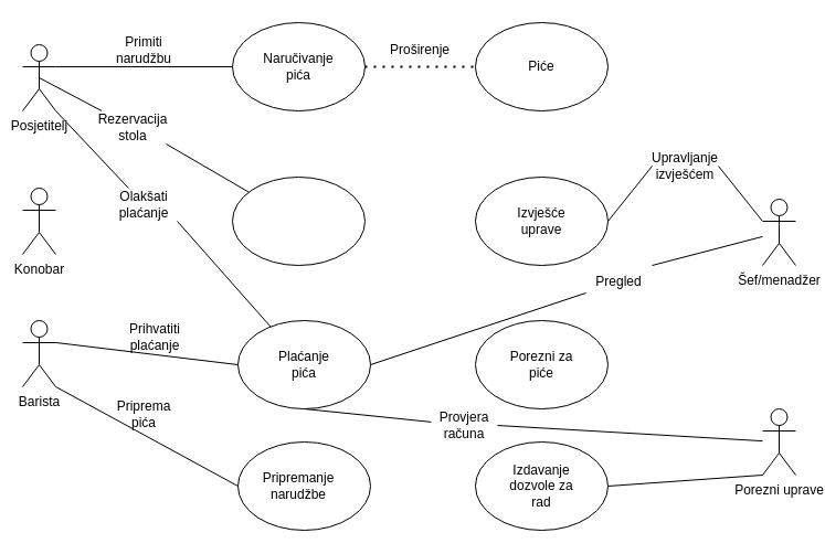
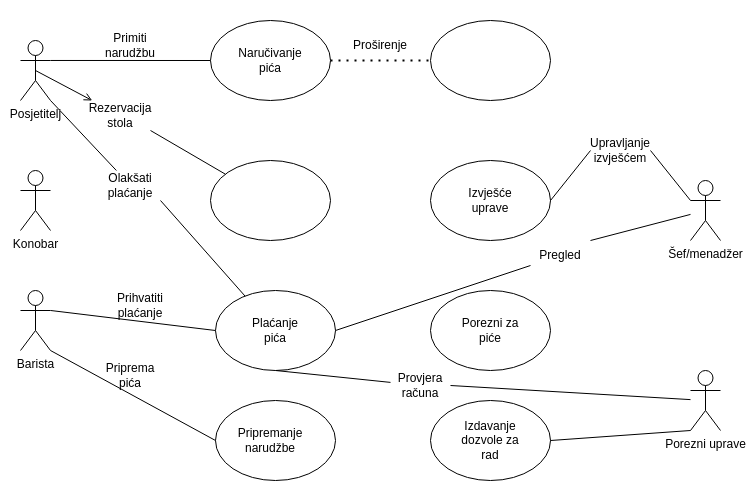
  <mxCell id="0" />
  <mxCell id="1" parent="0" />
  <mxCell id="2" value="Posjetitelj" style="shape=umlActor;verticalLabelPosition=bottom;verticalAlign=top;html=1;outlineConnect=0;" parent="1" vertex="1"><mxGeometry x="20" y="40" width="30" height="60" as="geometry" /></mxCell>
  <mxCell id="3" value="Konobar" style="shape=umlActor;verticalLabelPosition=bottom;verticalAlign=top;html=1;outlineConnect=0;" parent="1" vertex="1"><mxGeometry x="20" y="170" width="30" height="60" as="geometry" /></mxCell>
  <mxCell id="4" value="Barista" style="shape=umlActor;verticalLabelPosition=bottom;verticalAlign=top;html=1;outlineConnect=0;" parent="1" vertex="1"><mxGeometry x="20" y="290" width="30" height="60" as="geometry" /></mxCell>
  <mxCell id="5" value="" style="ellipse;whiteSpace=wrap;html=1;" parent="1" vertex="1"><mxGeometry x="210" y="20" width="120" height="80" as="geometry" /></mxCell>
  <mxCell id="6" value="Naručivanje pića" style="text;html=1;strokeColor=none;fillColor=none;align=center;verticalAlign=middle;whiteSpace=wrap;rounded=0;" parent="1" vertex="1"><mxGeometry x="240" y="45" width="60" height="30" as="geometry" /></mxCell>
  <mxCell id="7" value="" style="ellipse;whiteSpace=wrap;html=1;" parent="1" vertex="1"><mxGeometry x="210" y="160" width="120" height="80" as="geometry" /></mxCell>
  <mxCell id="8" value="" style="ellipse;whiteSpace=wrap;html=1;" parent="1" vertex="1"><mxGeometry x="215" y="290" width="120" height="80" as="geometry" /></mxCell>
  <mxCell id="9" value="" style="ellipse;whiteSpace=wrap;html=1;" parent="1" vertex="1"><mxGeometry x="215" y="400" width="120" height="80" as="geometry" /></mxCell>
  <mxCell id="10" value="Plaćanje pića" style="text;html=1;strokeColor=none;fillColor=none;align=center;verticalAlign=middle;whiteSpace=wrap;rounded=0;" parent="1" vertex="1"><mxGeometry x="245" y="315" width="60" height="30" as="geometry" /></mxCell>
  <mxCell id="11" value="Pripremanje narudžbe" style="text;html=1;strokeColor=none;fillColor=none;align=center;verticalAlign=middle;whiteSpace=wrap;rounded=0;" parent="1" vertex="1"><mxGeometry x="240" y="425" width="60" height="30" as="geometry" /></mxCell>
  <mxCell id="12" value="" style="ellipse;whiteSpace=wrap;html=1;" parent="1" vertex="1"><mxGeometry x="430" y="20" width="120" height="80" as="geometry" /></mxCell>
- <mxCell id="13" value="Piće" style="text;html=1;strokeColor=none;fillColor=none;align=center;verticalAlign=middle;whiteSpace=wrap;rounded=0;" parent="1" vertex="1"><mxGeometry x="460" y="45" width="60" height="30" as="geometry" /></mxCell>
  <mxCell id="14" value="" style="ellipse;whiteSpace=wrap;html=1;" parent="1" vertex="1"><mxGeometry x="430" y="160" width="120" height="80" as="geometry" /></mxCell>
  <mxCell id="15" value="Izvješće uprave" style="text;html=1;strokeColor=none;fillColor=none;align=center;verticalAlign=middle;whiteSpace=wrap;rounded=0;" parent="1" vertex="1"><mxGeometry x="460" y="185" width="60" height="30" as="geometry" /></mxCell>
  <mxCell id="16" value="" style="ellipse;whiteSpace=wrap;html=1;" parent="1" vertex="1"><mxGeometry x="430" y="290" width="120" height="80" as="geometry" /></mxCell>
  <mxCell id="17" value="Porezni za piće" style="text;html=1;strokeColor=none;fillColor=none;align=center;verticalAlign=middle;whiteSpace=wrap;rounded=0;" parent="1" vertex="1"><mxGeometry x="460" y="315" width="60" height="30" as="geometry" /></mxCell>
  <mxCell id="18" value="" style="ellipse;whiteSpace=wrap;html=1;" parent="1" vertex="1"><mxGeometry x="430" y="400" width="120" height="80" as="geometry" /></mxCell>
  <mxCell id="19" value="Izdavanje dozvole za rad" style="text;html=1;strokeColor=none;fillColor=none;align=center;verticalAlign=middle;whiteSpace=wrap;rounded=0;" parent="1" vertex="1"><mxGeometry x="460" y="425" width="60" height="30" as="geometry" /></mxCell>
  <mxCell id="20" value="Šef/menadžer" style="shape=umlActor;verticalLabelPosition=bottom;verticalAlign=top;html=1;outlineConnect=0;" parent="1" vertex="1"><mxGeometry x="690" y="180" width="30" height="60" as="geometry" /></mxCell>
  <mxCell id="21" value="Porezni uprave" style="shape=umlActor;verticalLabelPosition=bottom;verticalAlign=top;html=1;outlineConnect=0;" parent="1" vertex="1"><mxGeometry x="690" y="370" width="30" height="60" as="geometry" /></mxCell>
  <mxCell id="22" value="" style="endArrow=none;html=1;rounded=0;exitX=1;exitY=1;exitDx=0;exitDy=0;exitPerimeter=0;" parent="1" source="24" target="8" edge="1"><mxGeometry width="50" height="50" relative="1" as="geometry"><mxPoint x="310" y="260" as="sourcePoint" /><mxPoint x="360" y="210" as="targetPoint" /></mxGeometry></mxCell>
  <mxCell id="23" value="" style="endArrow=none;html=1;rounded=0;exitX=1;exitY=1;exitDx=0;exitDy=0;exitPerimeter=0;" parent="1" source="2" target="24" edge="1"><mxGeometry width="50" height="50" relative="1" as="geometry"><mxPoint x="50" y="100" as="sourcePoint" /><mxPoint x="242" y="296" as="targetPoint" /></mxGeometry></mxCell>
  <mxCell id="24" value="Olakšati plaćanje" style="text;html=1;strokeColor=none;fillColor=none;align=center;verticalAlign=middle;whiteSpace=wrap;rounded=0;" parent="1" vertex="1"><mxGeometry x="100" y="170" width="60" height="30" as="geometry" /></mxCell>
  <mxCell id="25" value="" style="endArrow=none;html=1;rounded=0;entryX=0;entryY=0.5;entryDx=0;entryDy=0;exitX=1;exitY=0.333;exitDx=0;exitDy=0;exitPerimeter=0;" parent="1" source="2" target="5" edge="1"><mxGeometry width="50" height="50" relative="1" as="geometry"><mxPoint x="310" y="260" as="sourcePoint" /><mxPoint x="360" y="210" as="targetPoint" /></mxGeometry></mxCell>
  <mxCell id="26" value="Primiti narudžbu" style="text;html=1;strokeColor=none;fillColor=none;align=center;verticalAlign=middle;whiteSpace=wrap;rounded=0;" parent="1" vertex="1"><mxGeometry x="100" y="30" width="60" height="30" as="geometry" /></mxCell>
  <mxCell id="27" value="" style="endArrow=none;html=1;rounded=0;exitX=1;exitY=1;exitDx=0;exitDy=0;" parent="1" source="29" target="7" edge="1"><mxGeometry width="50" height="50" relative="1" as="geometry"><mxPoint x="310" y="260" as="sourcePoint" /><mxPoint x="360" y="210" as="targetPoint" /></mxGeometry></mxCell>
- <mxCell id="28" value="" style="endArrow=none;html=1;rounded=0;exitX=0.5;exitY=0.5;exitDx=0;exitDy=0;exitPerimeter=0;" parent="1" source="2" target="29" edge="1"><mxGeometry width="50" height="50" relative="1" as="geometry"><mxPoint x="35" y="70" as="sourcePoint" /><mxPoint x="224" y="174" as="targetPoint" /></mxGeometry></mxCell>
+ <mxCell id="28" value="" style="endArrow=open;html=1;rounded=0;exitX=0.5;exitY=0.5;exitDx=0;exitDy=0;exitPerimeter=0;" parent="1" source="2" target="29" edge="1"><mxGeometry width="50" height="50" relative="1" as="geometry"><mxPoint x="35" y="70" as="sourcePoint" /><mxPoint x="224" y="174" as="targetPoint" /></mxGeometry></mxCell>
  <mxCell id="29" value="Rezervacija stola" style="text;html=1;strokeColor=none;fillColor=none;align=center;verticalAlign=middle;whiteSpace=wrap;rounded=0;" parent="1" vertex="1"><mxGeometry x="90" y="100" width="60" height="30" as="geometry" /></mxCell>
  <mxCell id="30" value="" style="endArrow=none;html=1;rounded=0;exitX=1;exitY=1;exitDx=0;exitDy=0;exitPerimeter=0;entryX=0;entryY=0.5;entryDx=0;entryDy=0;" parent="1" source="4" target="9" edge="1"><mxGeometry width="50" height="50" relative="1" as="geometry"><mxPoint x="310" y="260" as="sourcePoint" /><mxPoint x="360" y="210" as="targetPoint" /></mxGeometry></mxCell>
  <mxCell id="31" value="Priprema pića" style="text;html=1;strokeColor=none;fillColor=none;align=center;verticalAlign=middle;whiteSpace=wrap;rounded=0;" parent="1" vertex="1"><mxGeometry x="100" y="360" width="60" height="30" as="geometry" /></mxCell>
  <mxCell id="32" value="" style="endArrow=none;html=1;rounded=0;exitX=1;exitY=0.333;exitDx=0;exitDy=0;exitPerimeter=0;entryX=0;entryY=0.5;entryDx=0;entryDy=0;" parent="1" source="4" target="8" edge="1"><mxGeometry width="50" height="50" relative="1" as="geometry"><mxPoint x="310" y="260" as="sourcePoint" /><mxPoint x="360" y="210" as="targetPoint" /></mxGeometry></mxCell>
  <mxCell id="33" value="Prihvatiti plaćanje" style="text;html=1;strokeColor=none;fillColor=none;align=center;verticalAlign=middle;whiteSpace=wrap;rounded=0;" parent="1" vertex="1"><mxGeometry x="110" y="290" width="60" height="30" as="geometry" /></mxCell>
  <mxCell id="34" value="" style="endArrow=none;html=1;rounded=0;entryX=0;entryY=0.333;entryDx=0;entryDy=0;entryPerimeter=0;exitX=1;exitY=0.5;exitDx=0;exitDy=0;" parent="1" source="36" target="20" edge="1"><mxGeometry width="50" height="50" relative="1" as="geometry"><mxPoint x="310" y="260" as="sourcePoint" /><mxPoint x="360" y="210" as="targetPoint" /></mxGeometry></mxCell>
  <mxCell id="35" value="" style="endArrow=none;html=1;rounded=0;entryX=0;entryY=0.5;entryDx=0;entryDy=0;" parent="1" target="36" edge="1"><mxGeometry width="50" height="50" relative="1" as="geometry"><mxPoint x="550" y="200" as="sourcePoint" /><mxPoint x="665" y="155" as="targetPoint" /></mxGeometry></mxCell>
  <mxCell id="36" value="Upravljanje izvješćem" style="text;html=1;strokeColor=none;fillColor=none;align=center;verticalAlign=middle;whiteSpace=wrap;rounded=0;" parent="1" vertex="1"><mxGeometry x="590" y="135" width="60" height="30" as="geometry" /></mxCell>
  <mxCell id="37" value="" style="endArrow=none;html=1;rounded=0;exitX=1;exitY=0;exitDx=0;exitDy=0;" parent="1" source="39" target="20" edge="1"><mxGeometry width="50" height="50" relative="1" as="geometry"><mxPoint x="310" y="260" as="sourcePoint" /><mxPoint x="360" y="210" as="targetPoint" /></mxGeometry></mxCell>
  <mxCell id="38" value="" style="endArrow=none;html=1;rounded=0;exitX=1;exitY=0.5;exitDx=0;exitDy=0;" parent="1" source="8" target="39" edge="1"><mxGeometry width="50" height="50" relative="1" as="geometry"><mxPoint x="335" y="330" as="sourcePoint" /><mxPoint x="690" y="215" as="targetPoint" /></mxGeometry></mxCell>
  <mxCell id="39" value="Pregled" style="text;html=1;strokeColor=none;fillColor=none;align=center;verticalAlign=middle;whiteSpace=wrap;rounded=0;" parent="1" vertex="1"><mxGeometry x="530" y="240" width="60" height="30" as="geometry" /></mxCell>
  <mxCell id="40" value="" style="endArrow=none;dashed=1;html=1;dashPattern=1 3;strokeWidth=2;rounded=0;entryX=0;entryY=0.5;entryDx=0;entryDy=0;exitX=1;exitY=0.5;exitDx=0;exitDy=0;" parent="1" source="5" target="12" edge="1"><mxGeometry width="50" height="50" relative="1" as="geometry"><mxPoint x="310" y="260" as="sourcePoint" /><mxPoint x="360" y="210" as="targetPoint" /></mxGeometry></mxCell>
  <mxCell id="41" value="Proširenje" style="text;html=1;strokeColor=none;fillColor=none;align=center;verticalAlign=middle;whiteSpace=wrap;rounded=0;" parent="1" vertex="1"><mxGeometry x="350" y="30" width="60" height="30" as="geometry" /></mxCell>
  <mxCell id="42" value="" style="endArrow=none;html=1;rounded=0;exitX=1;exitY=0.5;exitDx=0;exitDy=0;" parent="1" source="45" target="21" edge="1"><mxGeometry width="50" height="50" relative="1" as="geometry"><mxPoint x="310" y="260" as="sourcePoint" /><mxPoint x="360" y="210" as="targetPoint" /></mxGeometry></mxCell>
  <mxCell id="43" value="" style="endArrow=none;html=1;rounded=0;entryX=0;entryY=1;entryDx=0;entryDy=0;entryPerimeter=0;exitX=1;exitY=0.5;exitDx=0;exitDy=0;" parent="1" source="18" target="21" edge="1"><mxGeometry width="50" height="50" relative="1" as="geometry"><mxPoint x="310" y="260" as="sourcePoint" /><mxPoint x="360" y="210" as="targetPoint" /></mxGeometry></mxCell>
  <mxCell id="44" value="" style="endArrow=none;html=1;rounded=0;exitX=0.5;exitY=1;exitDx=0;exitDy=0;" parent="1" source="8" target="45" edge="1"><mxGeometry width="50" height="50" relative="1" as="geometry"><mxPoint x="275" y="370" as="sourcePoint" /><mxPoint x="690" y="399" as="targetPoint" /></mxGeometry></mxCell>
  <mxCell id="45" value="Provjera računa" style="text;html=1;strokeColor=none;fillColor=none;align=center;verticalAlign=middle;whiteSpace=wrap;rounded=0;" parent="1" vertex="1"><mxGeometry x="390" y="370" width="60" height="30" as="geometry" /></mxCell>
